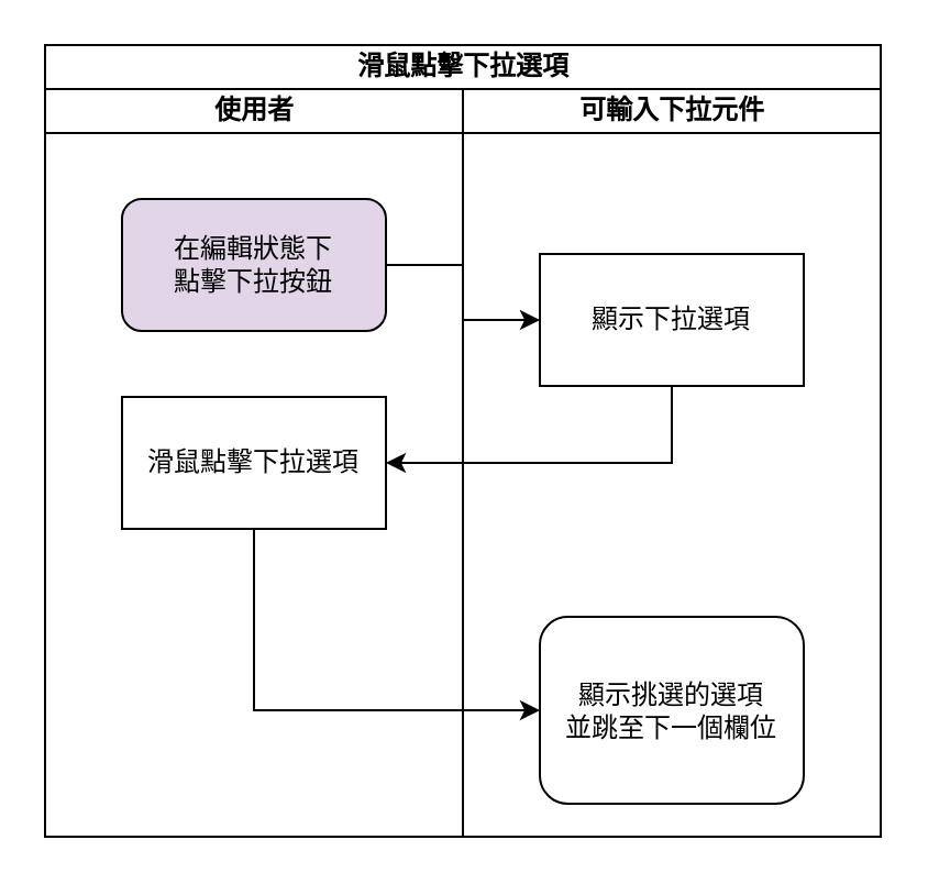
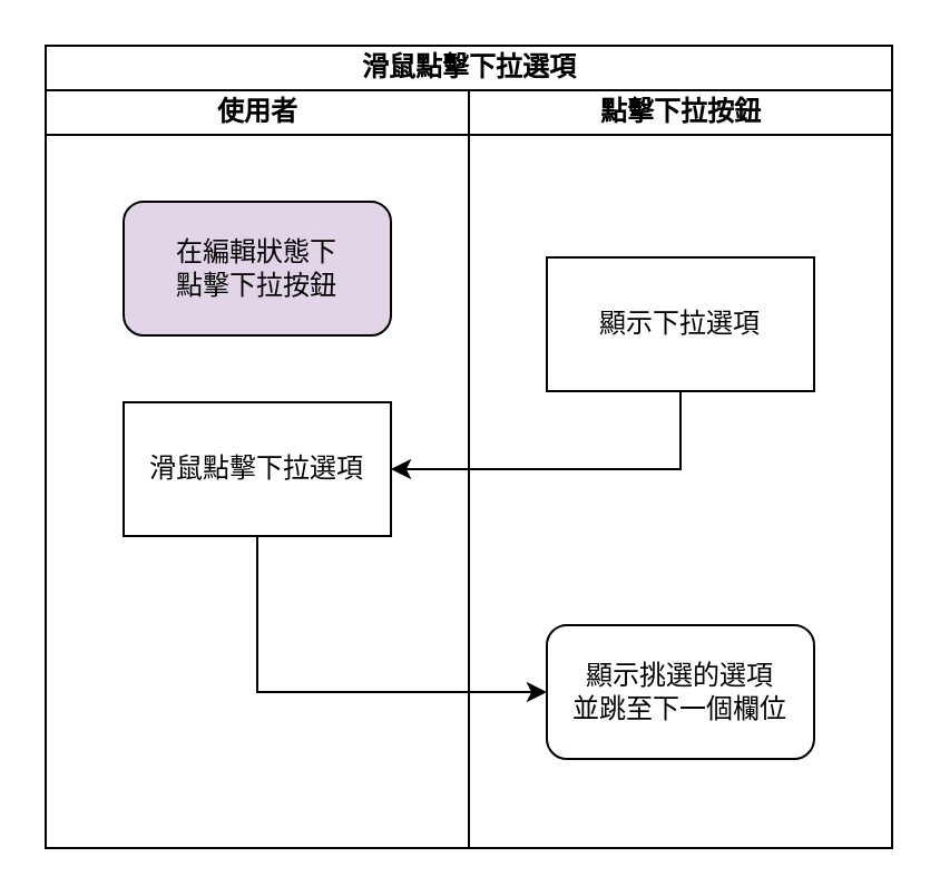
  <mxCell id="0" />
  <mxCell id="1" parent="0" />
  <mxCell id="2" value="滑鼠點擊下拉選項" style="swimlane;html=1;childLayout=stackLayout;resizeParent=1;resizeParentMax=0;startSize=20;" vertex="1" parent="1"><mxGeometry x="20" y="20" width="380" height="360" as="geometry" /></mxCell>
  <mxCell id="3" value="使用者" style="swimlane;html=1;startSize=20;" vertex="1" parent="2"><mxGeometry y="20" width="190" height="340" as="geometry" /></mxCell>
  <mxCell id="4" value="滑鼠點擊下拉選項" style="rounded=0;whiteSpace=wrap;html=1;" vertex="1" parent="3"><mxGeometry x="35" y="140" width="120" height="60" as="geometry" /></mxCell>
  <mxCell id="5" value="在編輯狀態下&lt;br&gt;點擊下拉按鈕" style="rounded=1;whiteSpace=wrap;html=1;fillColor=#e1d5e7;" vertex="1" parent="3"><mxGeometry x="35" y="50" width="120" height="60" as="geometry" /></mxCell>
- <mxCell id="6" value="可輸入下拉元件" style="swimlane;html=1;startSize=20;" vertex="1" parent="2"><mxGeometry x="190" y="20" width="190" height="340" as="geometry" /></mxCell>
+ <mxCell id="6" value="點擊下拉按鈕" style="swimlane;html=1;startSize=20;" vertex="1" parent="2"><mxGeometry x="190" y="20" width="190" height="340" as="geometry" /></mxCell>
  <mxCell id="7" value="顯示下拉選項" style="rounded=0;whiteSpace=wrap;html=1;" vertex="1" parent="6"><mxGeometry x="35" y="75" width="120" height="60" as="geometry" /></mxCell>
- <mxCell id="8" value="顯示挑選的選項&lt;br&gt;並跳至下一個欄位" style="rounded=1;whiteSpace=wrap;html=1;" vertex="1" parent="6"><mxGeometry x="35" y="240" width="120" height="85" as="geometry" /></mxCell>
- <mxCell id="9" style="edgeStyle=orthogonalEdgeStyle;rounded=0;orthogonalLoop=1;jettySize=auto;html=1;" edge="1" parent="2" source="5" target="7"><mxGeometry relative="1" as="geometry" /></mxCell>
+ <mxCell id="8" value="顯示挑選的選項&lt;br&gt;並跳至下一個欄位" style="rounded=1;whiteSpace=wrap;html=1;" vertex="1" parent="6"><mxGeometry x="35" y="240" width="120" height="60" as="geometry" /></mxCell>
  <mxCell id="10" style="edgeStyle=orthogonalEdgeStyle;rounded=0;orthogonalLoop=1;jettySize=auto;html=1;entryX=1;entryY=0.5;entryDx=0;entryDy=0;exitX=0.5;exitY=1;exitDx=0;exitDy=0;" edge="1" parent="2" source="7" target="4"><mxGeometry relative="1" as="geometry" /></mxCell>
  <mxCell id="11" style="edgeStyle=orthogonalEdgeStyle;rounded=0;orthogonalLoop=1;jettySize=auto;html=1;entryX=0;entryY=0.5;entryDx=0;entryDy=0;exitX=0.5;exitY=1;exitDx=0;exitDy=0;" edge="1" parent="2" source="4" target="8"><mxGeometry relative="1" as="geometry" /></mxCell>
